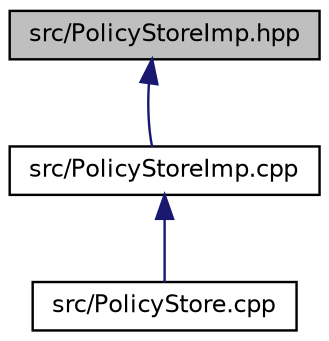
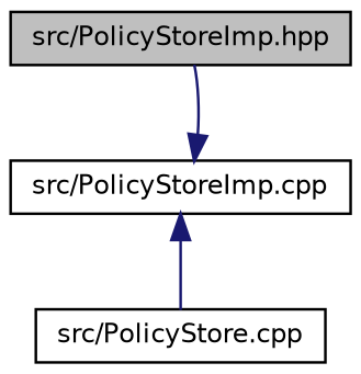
  digraph {
    node [color=black fillcolor=white fontname=Helvetica fontsize=10 shape=record style=filled]
    edge [color=midnightblue dir=back fontname=Helvetica fontsize=10 labelfontname=Helvetica labelfontsize=10 style=solid]
    n1 [fillcolor=grey75 fontcolor=black height=0.2 label="src/PolicyStoreImp.hpp" width=0.4]
    n2 [height=0.2 label="src/PolicyStoreImp.cpp" width=0.4]
    n3 [height=0.2 label="src/PolicyStore.cpp" width=0.4]
-   n1 -> n2
+   n2 -> n1
    n2 -> n3
  }
